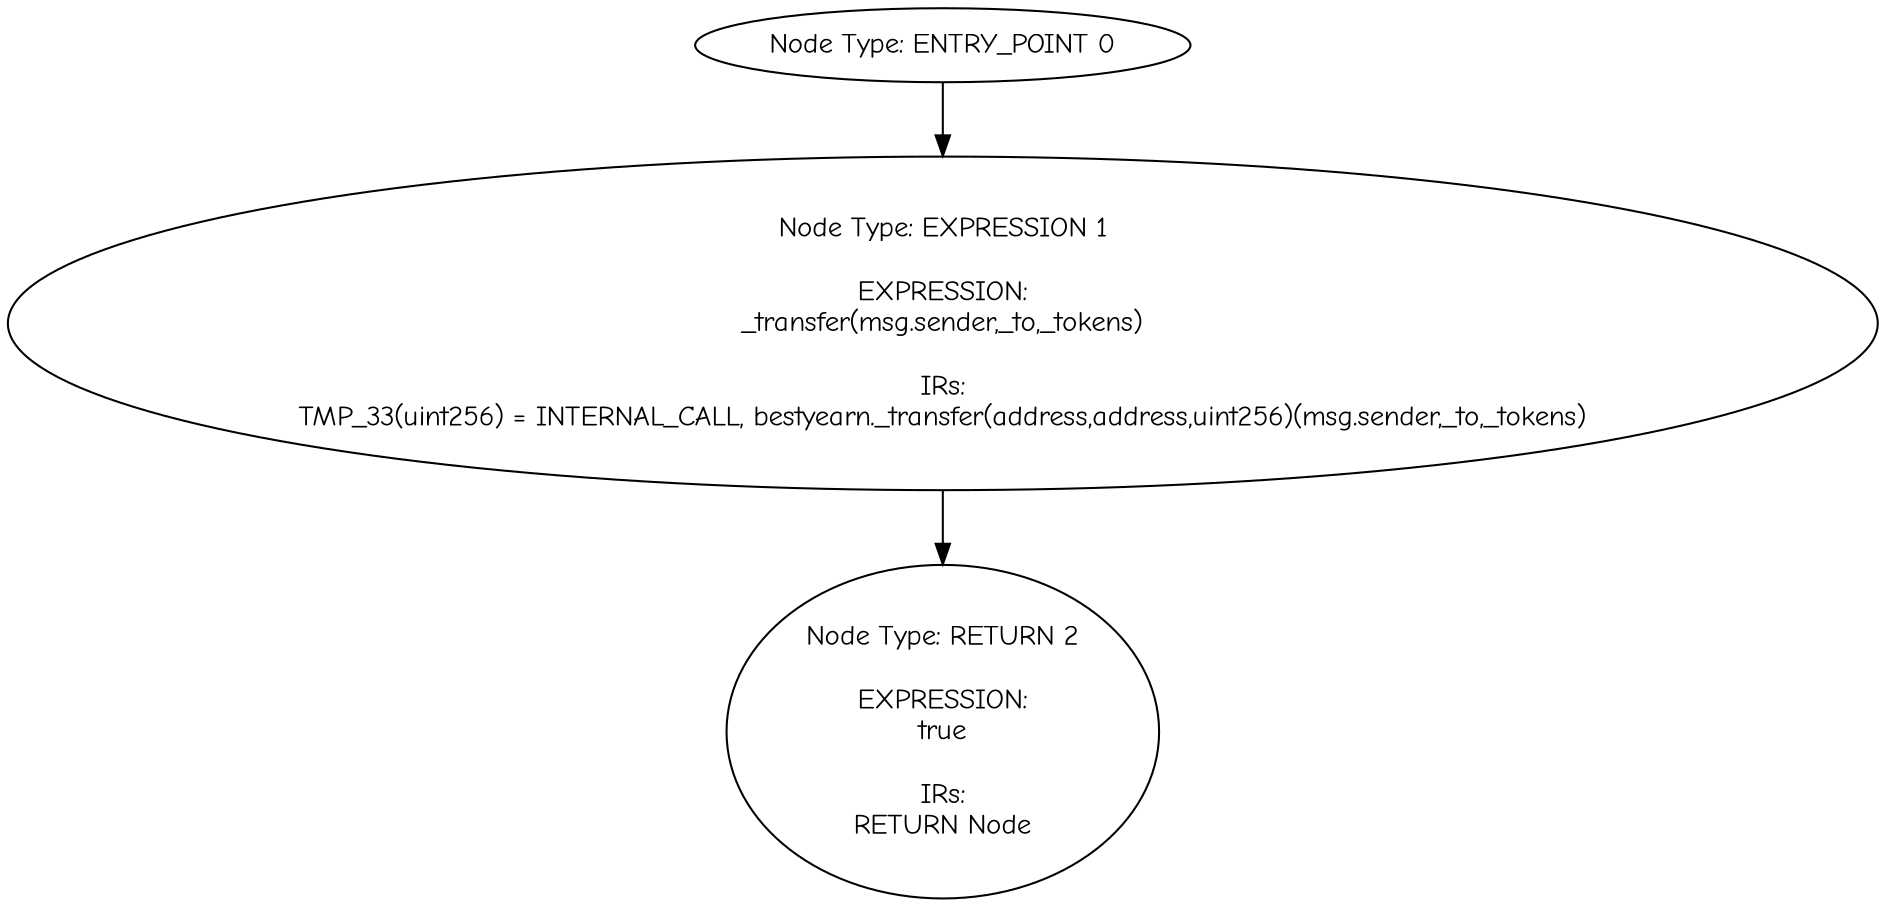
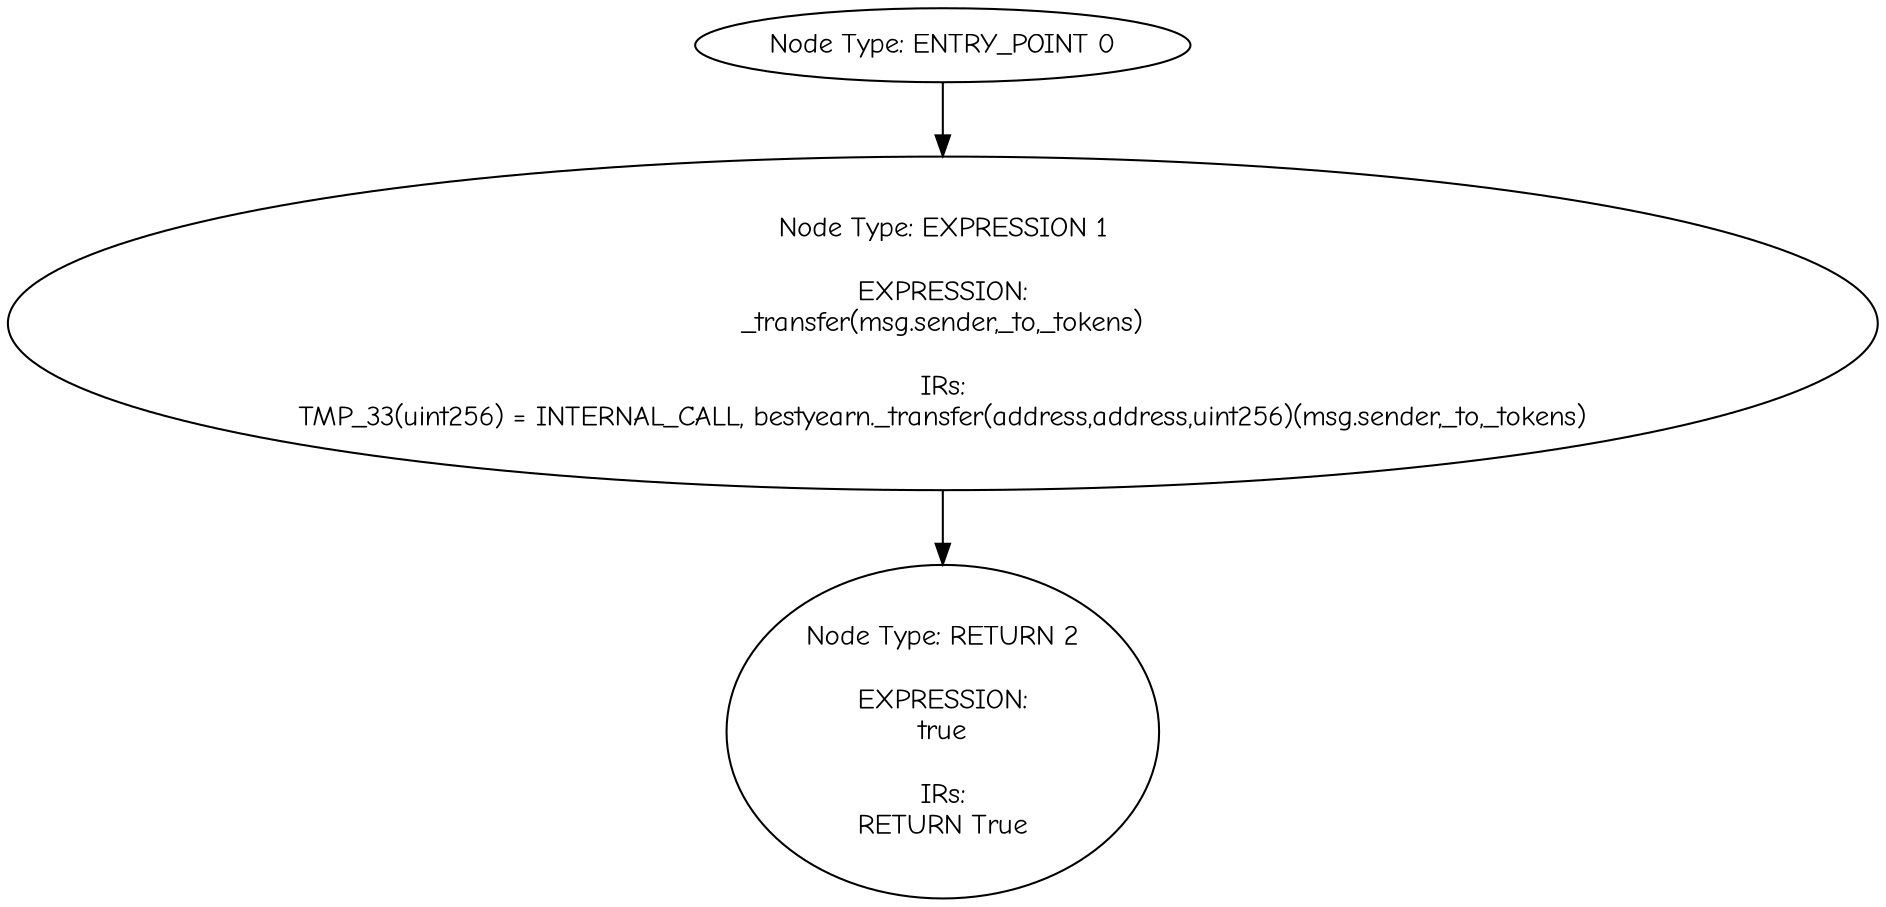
  digraph {
    fontname="Comic Neue"
    node [fontname="Comic Neue"]
    edge [fontname="Comic Neue"]
    n1 [label="Node Type: ENTRY_POINT 0\n"]
    n2 [label="Node Type: EXPRESSION 1\n\nEXPRESSION:\n_transfer(msg.sender,_to,_tokens)\n\nIRs:\nTMP_33(uint256) = INTERNAL_CALL, bestyearn._transfer(address,address,uint256)(msg.sender,_to,_tokens)"]
-   n3 [label="Node Type: RETURN 2\n\nEXPRESSION:\ntrue\n\nIRs:\nRETURN Node"]
+   n3 [label="Node Type: RETURN 2\n\nEXPRESSION:\ntrue\n\nIRs:\nRETURN True"]
    n1 -> n2
    n2 -> n3
  }
